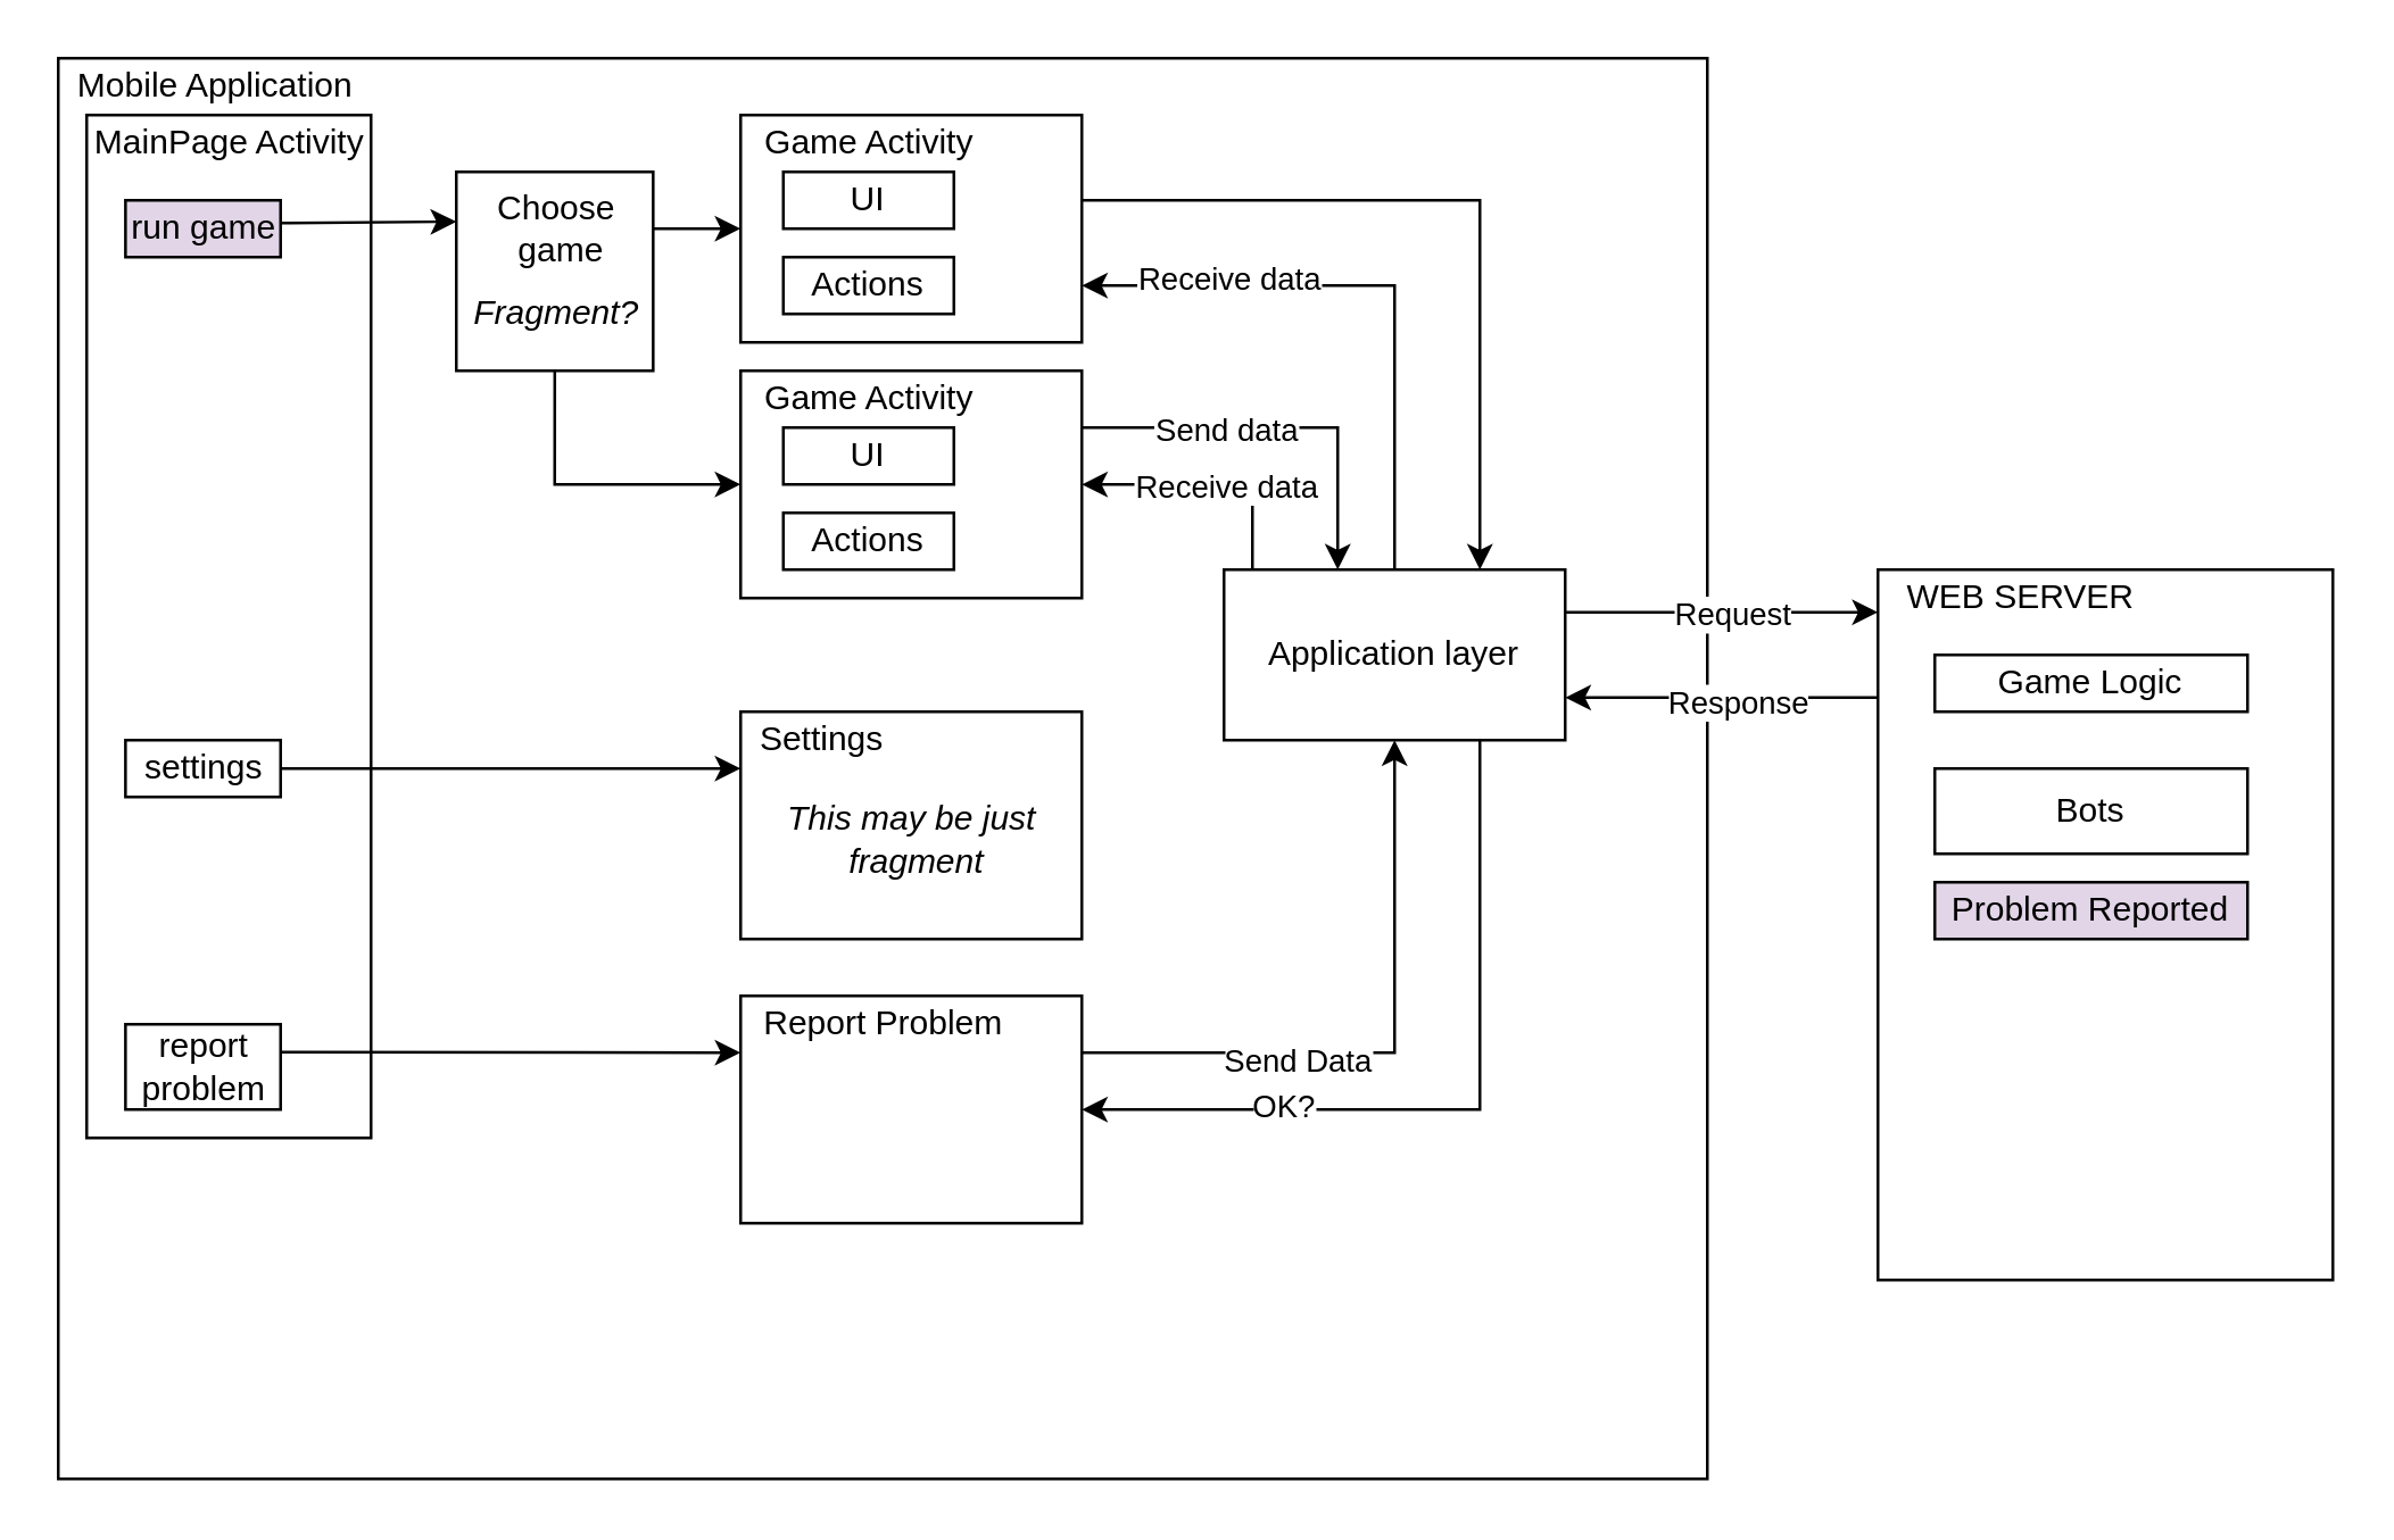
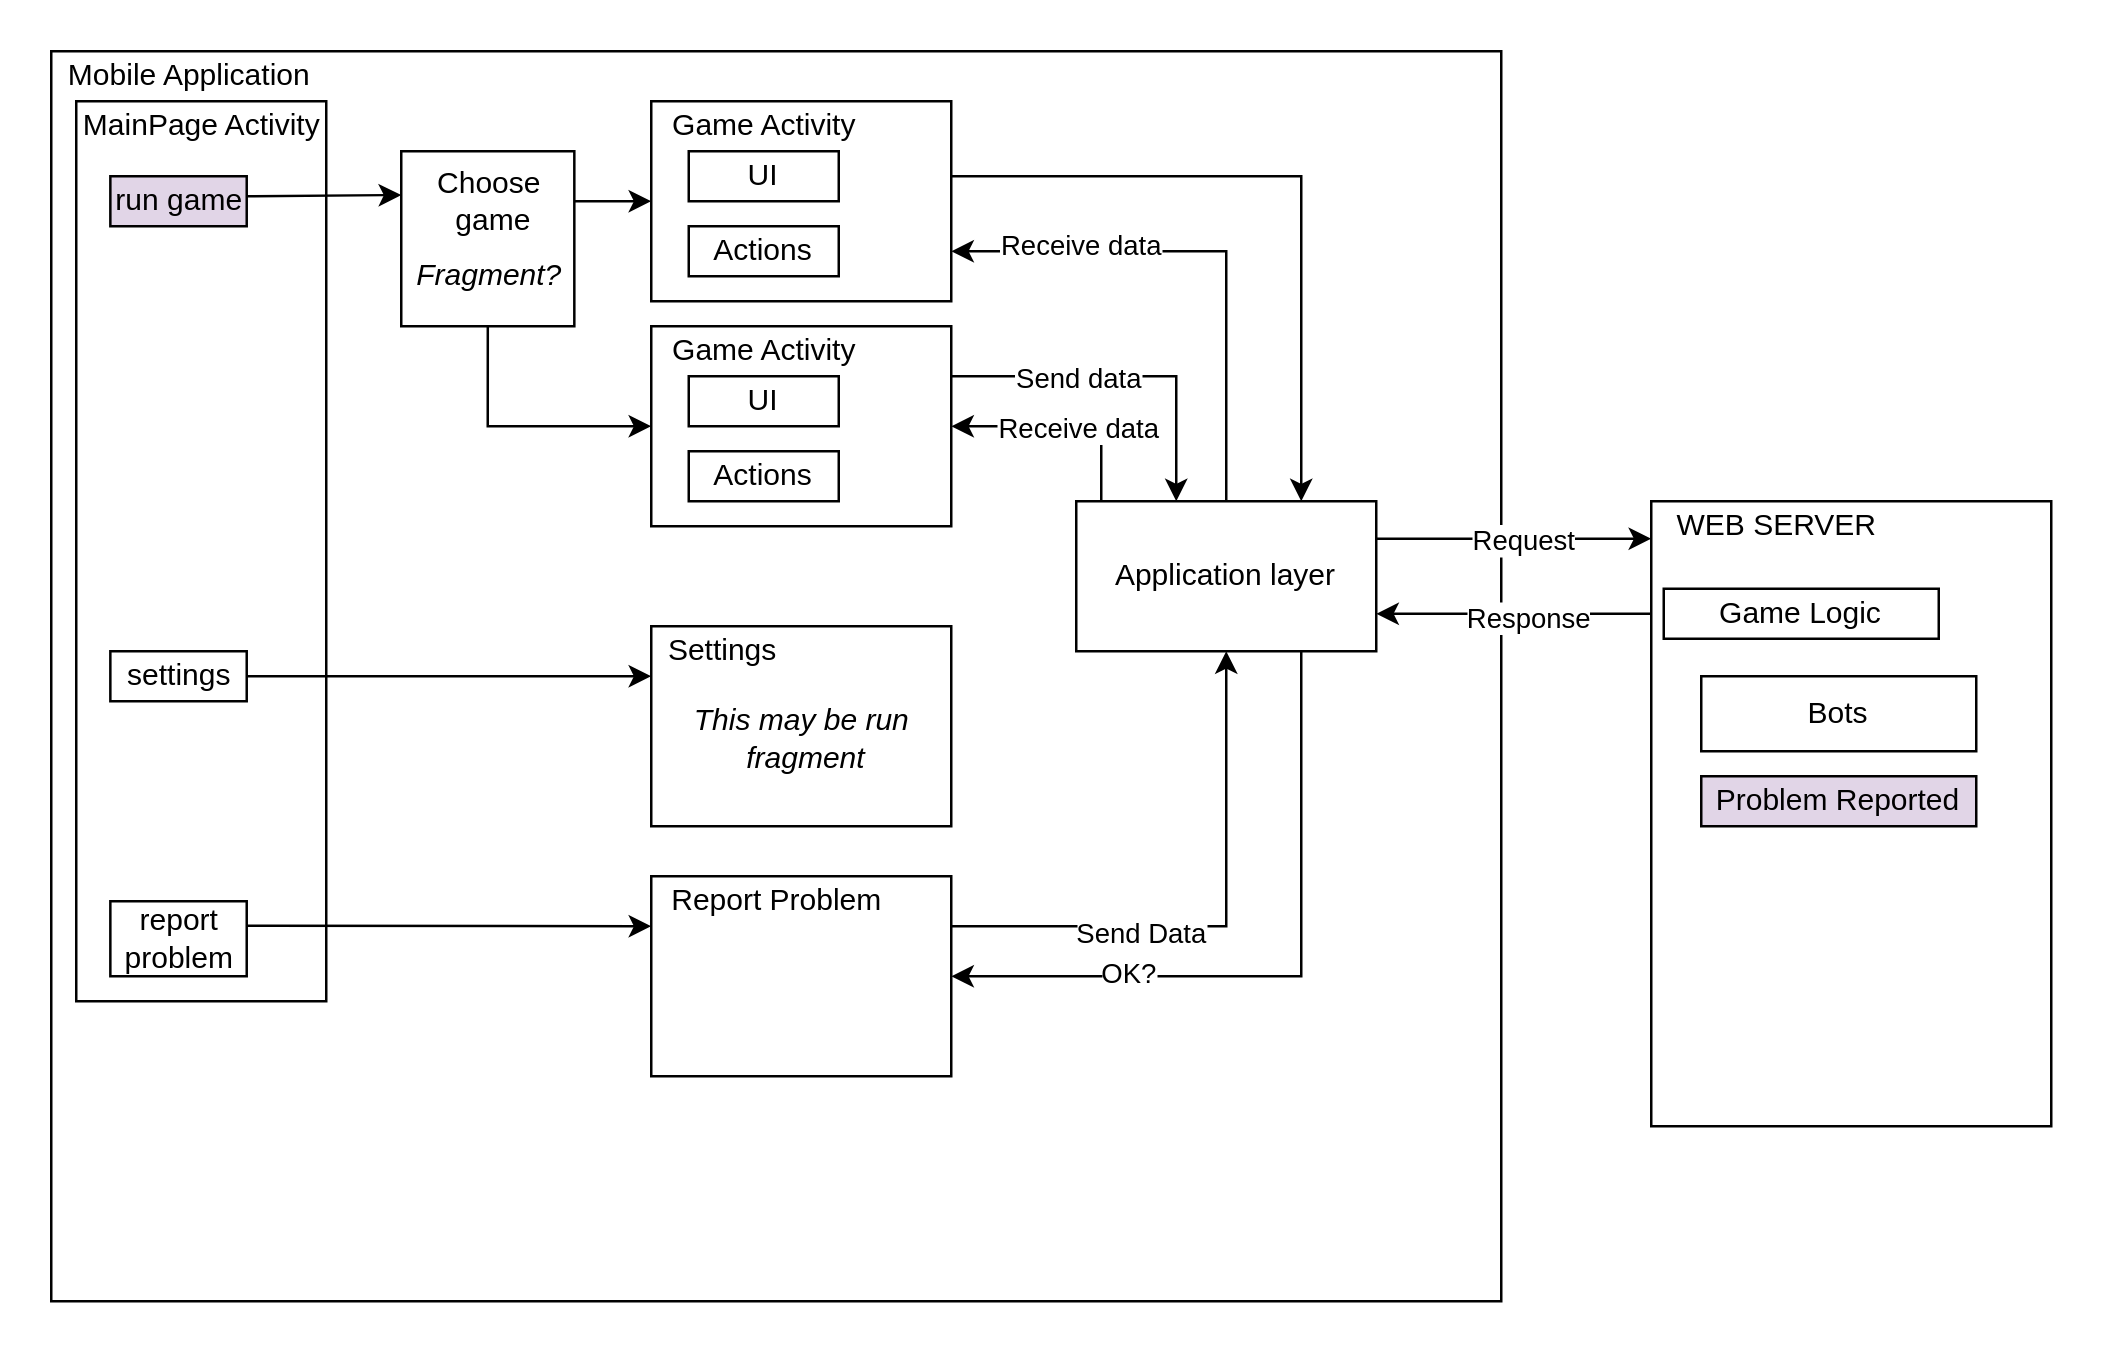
  <mxCell id="0" />
  <mxCell id="1" parent="0" />
  <mxCell id="2" value="" style="rounded=0;whiteSpace=wrap;html=1;" parent="1" vertex="1"><mxGeometry x="20" y="20" width="580" height="500" as="geometry" /></mxCell>
  <mxCell id="3" value="Mobile Application" style="text;html=1;align=center;verticalAlign=middle;resizable=0;points=[];autosize=1;" parent="1" vertex="1"><mxGeometry x="20" y="20" width="110" height="20" as="geometry" /></mxCell>
  <mxCell id="4" style="edgeStyle=orthogonalEdgeStyle;rounded=0;orthogonalLoop=1;jettySize=auto;html=1;exitX=1;exitY=0.5;exitDx=0;exitDy=0;entryX=0.75;entryY=0;entryDx=0;entryDy=0;" parent="1" source="22" target="13" edge="1"><mxGeometry relative="1" as="geometry"><Array as="points"><mxPoint x="300" y="70" /><mxPoint x="520" y="70" /></Array></mxGeometry></mxCell>
  <mxCell id="5" value="Send data" style="edgeLabel;html=1;align=center;verticalAlign=middle;resizable=0;points=[];" parent="4" vertex="1" connectable="0"><mxGeometry x="-0.304" relative="1" as="geometry"><mxPoint x="-32" as="offset" /></mxGeometry></mxCell>
  <mxCell id="6" style="edgeStyle=orthogonalEdgeStyle;rounded=0;orthogonalLoop=1;jettySize=auto;html=1;exitX=1;exitY=0.25;exitDx=0;exitDy=0;" parent="1" source="13" edge="1"><mxGeometry relative="1" as="geometry"><mxPoint x="660" y="215" as="targetPoint" /><Array as="points"><mxPoint x="570" y="215" /><mxPoint x="570" y="215" /></Array></mxGeometry></mxCell>
  <mxCell id="7" value="Request" style="edgeLabel;html=1;align=center;verticalAlign=middle;resizable=0;points=[];" parent="6" vertex="1" connectable="0"><mxGeometry x="0.056" relative="1" as="geometry"><mxPoint as="offset" /></mxGeometry></mxCell>
  <mxCell id="8" style="edgeStyle=orthogonalEdgeStyle;rounded=0;orthogonalLoop=1;jettySize=auto;html=1;exitX=0.5;exitY=0;exitDx=0;exitDy=0;entryX=1;entryY=0.75;entryDx=0;entryDy=0;" parent="1" source="13" target="22" edge="1"><mxGeometry relative="1" as="geometry"><Array as="points"><mxPoint x="490" y="100" /></Array></mxGeometry></mxCell>
  <mxCell id="9" value="Receive data" style="edgeLabel;html=1;align=center;verticalAlign=middle;resizable=0;points=[];" parent="8" vertex="1" connectable="0"><mxGeometry x="0.384" y="2" relative="1" as="geometry"><mxPoint x="-13.5" y="-4.5" as="offset" /></mxGeometry></mxCell>
  <mxCell id="10" style="edgeStyle=orthogonalEdgeStyle;rounded=0;orthogonalLoop=1;jettySize=auto;html=1;exitX=0;exitY=0;exitDx=0;exitDy=0;entryX=1;entryY=0.5;entryDx=0;entryDy=0;" parent="1" source="13" target="27" edge="1"><mxGeometry relative="1" as="geometry"><Array as="points"><mxPoint x="440" y="200" /><mxPoint x="440" y="170" /></Array></mxGeometry></mxCell>
  <mxCell id="11" style="edgeStyle=orthogonalEdgeStyle;rounded=0;orthogonalLoop=1;jettySize=auto;html=1;exitX=0.75;exitY=1;exitDx=0;exitDy=0;entryX=1;entryY=0.5;entryDx=0;entryDy=0;" parent="1" source="13" target="43" edge="1"><mxGeometry relative="1" as="geometry" /></mxCell>
  <mxCell id="12" value="OK?" style="edgeLabel;html=1;align=center;verticalAlign=middle;resizable=0;points=[];" parent="11" vertex="1" connectable="0"><mxGeometry x="0.609" y="-2" relative="1" as="geometry"><mxPoint x="17" as="offset" /></mxGeometry></mxCell>
  <mxCell id="13" value="Application layer" style="whiteSpace=wrap;html=1;" parent="1" vertex="1"><mxGeometry x="430" y="200" width="120" height="60" as="geometry" /></mxCell>
  <mxCell id="14" value="" style="endArrow=classic;html=1;entryX=1;entryY=0.75;entryDx=0;entryDy=0;" parent="1" target="13" edge="1"><mxGeometry width="50" height="50" relative="1" as="geometry"><mxPoint x="660" y="245" as="sourcePoint" /><mxPoint x="500" y="230" as="targetPoint" /></mxGeometry></mxCell>
  <mxCell id="15" value="Response" style="edgeLabel;html=1;align=center;verticalAlign=middle;resizable=0;points=[];" parent="14" vertex="1" connectable="0"><mxGeometry x="0.386" y="1" relative="1" as="geometry"><mxPoint x="26" as="offset" /></mxGeometry></mxCell>
  <mxCell id="16" style="edgeStyle=orthogonalEdgeStyle;rounded=0;orthogonalLoop=1;jettySize=auto;html=1;exitX=1;exitY=0.25;exitDx=0;exitDy=0;" parent="1" source="27" edge="1"><mxGeometry relative="1" as="geometry"><mxPoint x="470" y="200" as="targetPoint" /><Array as="points"><mxPoint x="470" y="150" /><mxPoint x="470" y="200" /></Array></mxGeometry></mxCell>
  <mxCell id="17" value="Send data" style="edgeLabel;html=1;align=center;verticalAlign=middle;resizable=0;points=[];" parent="1" vertex="1" connectable="0"><mxGeometry x="430" y="150" as="geometry" /></mxCell>
  <mxCell id="18" value="Receive data" style="edgeLabel;html=1;align=center;verticalAlign=middle;resizable=0;points=[];" parent="1" vertex="1" connectable="0"><mxGeometry x="430" y="170" as="geometry" /></mxCell>
  <mxCell id="19" style="edgeStyle=orthogonalEdgeStyle;rounded=0;orthogonalLoop=1;jettySize=auto;html=1;exitX=1;exitY=0.25;exitDx=0;exitDy=0;entryX=0.5;entryY=1;entryDx=0;entryDy=0;" parent="1" source="43" target="13" edge="1"><mxGeometry relative="1" as="geometry" /></mxCell>
  <mxCell id="20" value="Send Data" style="edgeLabel;html=1;align=center;verticalAlign=middle;resizable=0;points=[];" parent="19" vertex="1" connectable="0"><mxGeometry x="-0.32" y="-2" relative="1" as="geometry"><mxPoint as="offset" /></mxGeometry></mxCell>
  <mxCell id="21" value="" style="group" parent="1" vertex="1" connectable="0"><mxGeometry x="260" y="40" width="120" height="80" as="geometry" /></mxCell>
  <mxCell id="22" value="" style="whiteSpace=wrap;html=1;" parent="21" vertex="1"><mxGeometry width="120" height="80" as="geometry" /></mxCell>
  <mxCell id="23" value="Game Activity" style="text;html=1;align=center;verticalAlign=middle;resizable=0;points=[];autosize=1;" parent="21" vertex="1"><mxGeometry width="90" height="20" as="geometry" /></mxCell>
  <mxCell id="24" value="UI" style="whiteSpace=wrap;html=1;" parent="21" vertex="1"><mxGeometry x="15" y="20" width="60" height="20" as="geometry" /></mxCell>
  <mxCell id="25" value="Actions" style="whiteSpace=wrap;html=1;" parent="21" vertex="1"><mxGeometry x="15" y="50" width="60" height="20" as="geometry" /></mxCell>
  <mxCell id="26" value="" style="group" parent="1" vertex="1" connectable="0"><mxGeometry x="260" y="130" width="120" height="80" as="geometry" /></mxCell>
  <mxCell id="27" value="" style="whiteSpace=wrap;html=1;" parent="26" vertex="1"><mxGeometry width="120" height="80" as="geometry" /></mxCell>
  <mxCell id="28" value="Game Activity" style="text;html=1;align=center;verticalAlign=middle;resizable=0;points=[];autosize=1;" parent="26" vertex="1"><mxGeometry width="90" height="20" as="geometry" /></mxCell>
  <mxCell id="29" value="UI" style="whiteSpace=wrap;html=1;" parent="26" vertex="1"><mxGeometry x="15" y="20" width="60" height="20" as="geometry" /></mxCell>
  <mxCell id="30" value="Actions" style="whiteSpace=wrap;html=1;" parent="26" vertex="1"><mxGeometry x="15" y="50" width="60" height="20" as="geometry" /></mxCell>
  <mxCell id="31" value="" style="group" parent="1" vertex="1" connectable="0"><mxGeometry x="260" y="250" width="120" height="80" as="geometry" /></mxCell>
  <mxCell id="32" value="" style="whiteSpace=wrap;html=1;" parent="31" vertex="1"><mxGeometry width="120" height="80" as="geometry" /></mxCell>
  <mxCell id="33" value="Settings&amp;nbsp;" style="text;html=1;align=center;verticalAlign=middle;resizable=0;points=[];autosize=1;" parent="31" vertex="1"><mxGeometry width="60" height="20" as="geometry" /></mxCell>
- <mxCell id="34" value="&lt;i&gt;This may be just&lt;br&gt;&amp;nbsp;fragment&lt;/i&gt;" style="text;html=1;align=center;verticalAlign=middle;resizable=0;points=[];autosize=1;" parent="31" vertex="1"><mxGeometry x="10" y="30" width="100" height="30" as="geometry" /></mxCell>
+ <mxCell id="34" value="&lt;i&gt;This may be run&lt;br&gt;&amp;nbsp;fragment&lt;/i&gt;" style="text;html=1;align=center;verticalAlign=middle;resizable=0;points=[];autosize=1;" parent="31" vertex="1"><mxGeometry x="10" y="30" width="100" height="30" as="geometry" /></mxCell>
  <mxCell id="35" value="" style="group" parent="1" vertex="1" connectable="0"><mxGeometry x="660" y="200" width="160" height="250" as="geometry" /></mxCell>
  <mxCell id="36" value="" style="rounded=0;whiteSpace=wrap;html=1;" parent="35" vertex="1"><mxGeometry width="160" height="250" as="geometry" /></mxCell>
  <mxCell id="37" value="WEB SERVER" style="text;html=1;align=center;verticalAlign=middle;resizable=0;points=[];autosize=1;" parent="35" vertex="1"><mxGeometry width="100" height="20" as="geometry" /></mxCell>
- <mxCell id="38" value="Game Logic" style="whiteSpace=wrap;html=1;" parent="35" vertex="1"><mxGeometry x="20" y="30" width="110" height="20" as="geometry" /></mxCell>
+ <mxCell id="38" value="Game Logic" style="whiteSpace=wrap;html=1;" parent="35" vertex="1"><mxGeometry x="5" y="35" width="110" height="20" as="geometry" /></mxCell>
  <mxCell id="39" value="Bots" style="whiteSpace=wrap;html=1;" parent="35" vertex="1"><mxGeometry x="20" y="70" width="110" height="30" as="geometry" /></mxCell>
  <mxCell id="40" value="Problem Reported" style="whiteSpace=wrap;html=1;fillColor=#e1d5e7;" parent="35" vertex="1"><mxGeometry x="20" y="110" width="110" height="20" as="geometry" /></mxCell>
  <mxCell id="41" style="edgeStyle=orthogonalEdgeStyle;rounded=0;orthogonalLoop=1;jettySize=auto;html=1;exitX=0.5;exitY=1;exitDx=0;exitDy=0;" parent="35" source="38" target="38" edge="1"><mxGeometry relative="1" as="geometry" /></mxCell>
  <mxCell id="42" value="" style="group" parent="1" vertex="1" connectable="0"><mxGeometry x="260" y="350" width="120" height="80" as="geometry" /></mxCell>
  <mxCell id="43" value="" style="whiteSpace=wrap;html=1;" parent="42" vertex="1"><mxGeometry width="120" height="80" as="geometry" /></mxCell>
  <mxCell id="44" value="Report Problem" style="text;html=1;align=center;verticalAlign=middle;resizable=0;points=[];autosize=1;" parent="42" vertex="1"><mxGeometry width="100" height="20" as="geometry" /></mxCell>
  <mxCell id="45" value="" style="group" parent="1" vertex="1" connectable="0"><mxGeometry x="30" y="40" width="100" height="360" as="geometry" /></mxCell>
  <mxCell id="46" value="" style="whiteSpace=wrap;html=1;" parent="45" vertex="1"><mxGeometry width="100" height="360" as="geometry" /></mxCell>
  <mxCell id="47" value="MainPage Activity" style="text;html=1;align=center;verticalAlign=middle;resizable=0;points=[];autosize=1;" parent="45" vertex="1"><mxGeometry x="-5" width="110" height="20" as="geometry" /></mxCell>
  <mxCell id="48" value="run game" style="whiteSpace=wrap;html=1;fillColor=#e1d5e7;" parent="45" vertex="1"><mxGeometry x="13.636" y="30" width="54.545" height="20" as="geometry" /></mxCell>
  <mxCell id="49" value="settings" style="whiteSpace=wrap;html=1;" parent="45" vertex="1"><mxGeometry x="13.636" y="220" width="54.545" height="20" as="geometry" /></mxCell>
  <mxCell id="50" value="report problem" style="whiteSpace=wrap;html=1;" parent="45" vertex="1"><mxGeometry x="13.636" y="320" width="54.545" height="30" as="geometry" /></mxCell>
  <mxCell id="51" style="edgeStyle=orthogonalEdgeStyle;rounded=0;orthogonalLoop=1;jettySize=auto;html=1;exitX=1;exitY=0.5;exitDx=0;exitDy=0;entryX=0;entryY=0.25;entryDx=0;entryDy=0;" parent="1" source="49" target="32" edge="1"><mxGeometry relative="1" as="geometry" /></mxCell>
  <mxCell id="52" style="edgeStyle=orthogonalEdgeStyle;rounded=0;orthogonalLoop=1;jettySize=auto;html=1;exitX=0.996;exitY=0.326;exitDx=0;exitDy=0;entryX=0;entryY=0.25;entryDx=0;entryDy=0;exitPerimeter=0;" parent="1" source="50" target="43" edge="1"><mxGeometry relative="1" as="geometry"><Array as="points"><mxPoint x="105" y="370" /></Array></mxGeometry></mxCell>
  <mxCell id="53" style="edgeStyle=orthogonalEdgeStyle;rounded=0;orthogonalLoop=1;jettySize=auto;html=1;exitX=0.5;exitY=1;exitDx=0;exitDy=0;entryX=0;entryY=0.5;entryDx=0;entryDy=0;" parent="1" source="56" target="27" edge="1"><mxGeometry relative="1" as="geometry" /></mxCell>
  <mxCell id="54" style="edgeStyle=orthogonalEdgeStyle;rounded=0;orthogonalLoop=1;jettySize=auto;html=1;entryX=0;entryY=0.5;entryDx=0;entryDy=0;" parent="1" source="57" target="22" edge="1"><mxGeometry relative="1" as="geometry" /></mxCell>
  <mxCell id="55" value="" style="group" parent="1" vertex="1" connectable="0"><mxGeometry x="160" y="60" width="70.001" height="70" as="geometry" /></mxCell>
  <mxCell id="56" value="" style="rounded=0;whiteSpace=wrap;html=1;" parent="55" vertex="1"><mxGeometry width="69.231" height="70" as="geometry" /></mxCell>
  <mxCell id="57" value="Choose&lt;br&gt;&amp;nbsp;game" style="text;html=1;align=center;verticalAlign=middle;resizable=0;points=[];autosize=1;" parent="55" vertex="1"><mxGeometry x="4.62" y="5" width="60" height="30" as="geometry" /></mxCell>
  <mxCell id="58" value="&lt;i&gt;Fragment?&lt;/i&gt;" style="text;html=1;align=center;verticalAlign=middle;resizable=0;points=[];autosize=1;" parent="55" vertex="1"><mxGeometry x="0.001" y="40" width="70" height="20" as="geometry" /></mxCell>
  <mxCell id="59" style="edgeStyle=orthogonalEdgeStyle;rounded=0;orthogonalLoop=1;jettySize=auto;html=1;entryX=0;entryY=0.25;entryDx=0;entryDy=0;" parent="1" target="56" edge="1"><mxGeometry relative="1" as="geometry"><mxPoint x="98" y="78" as="sourcePoint" /><Array as="points"><mxPoint x="98" y="78" /><mxPoint x="129" y="78" /></Array></mxGeometry></mxCell>
